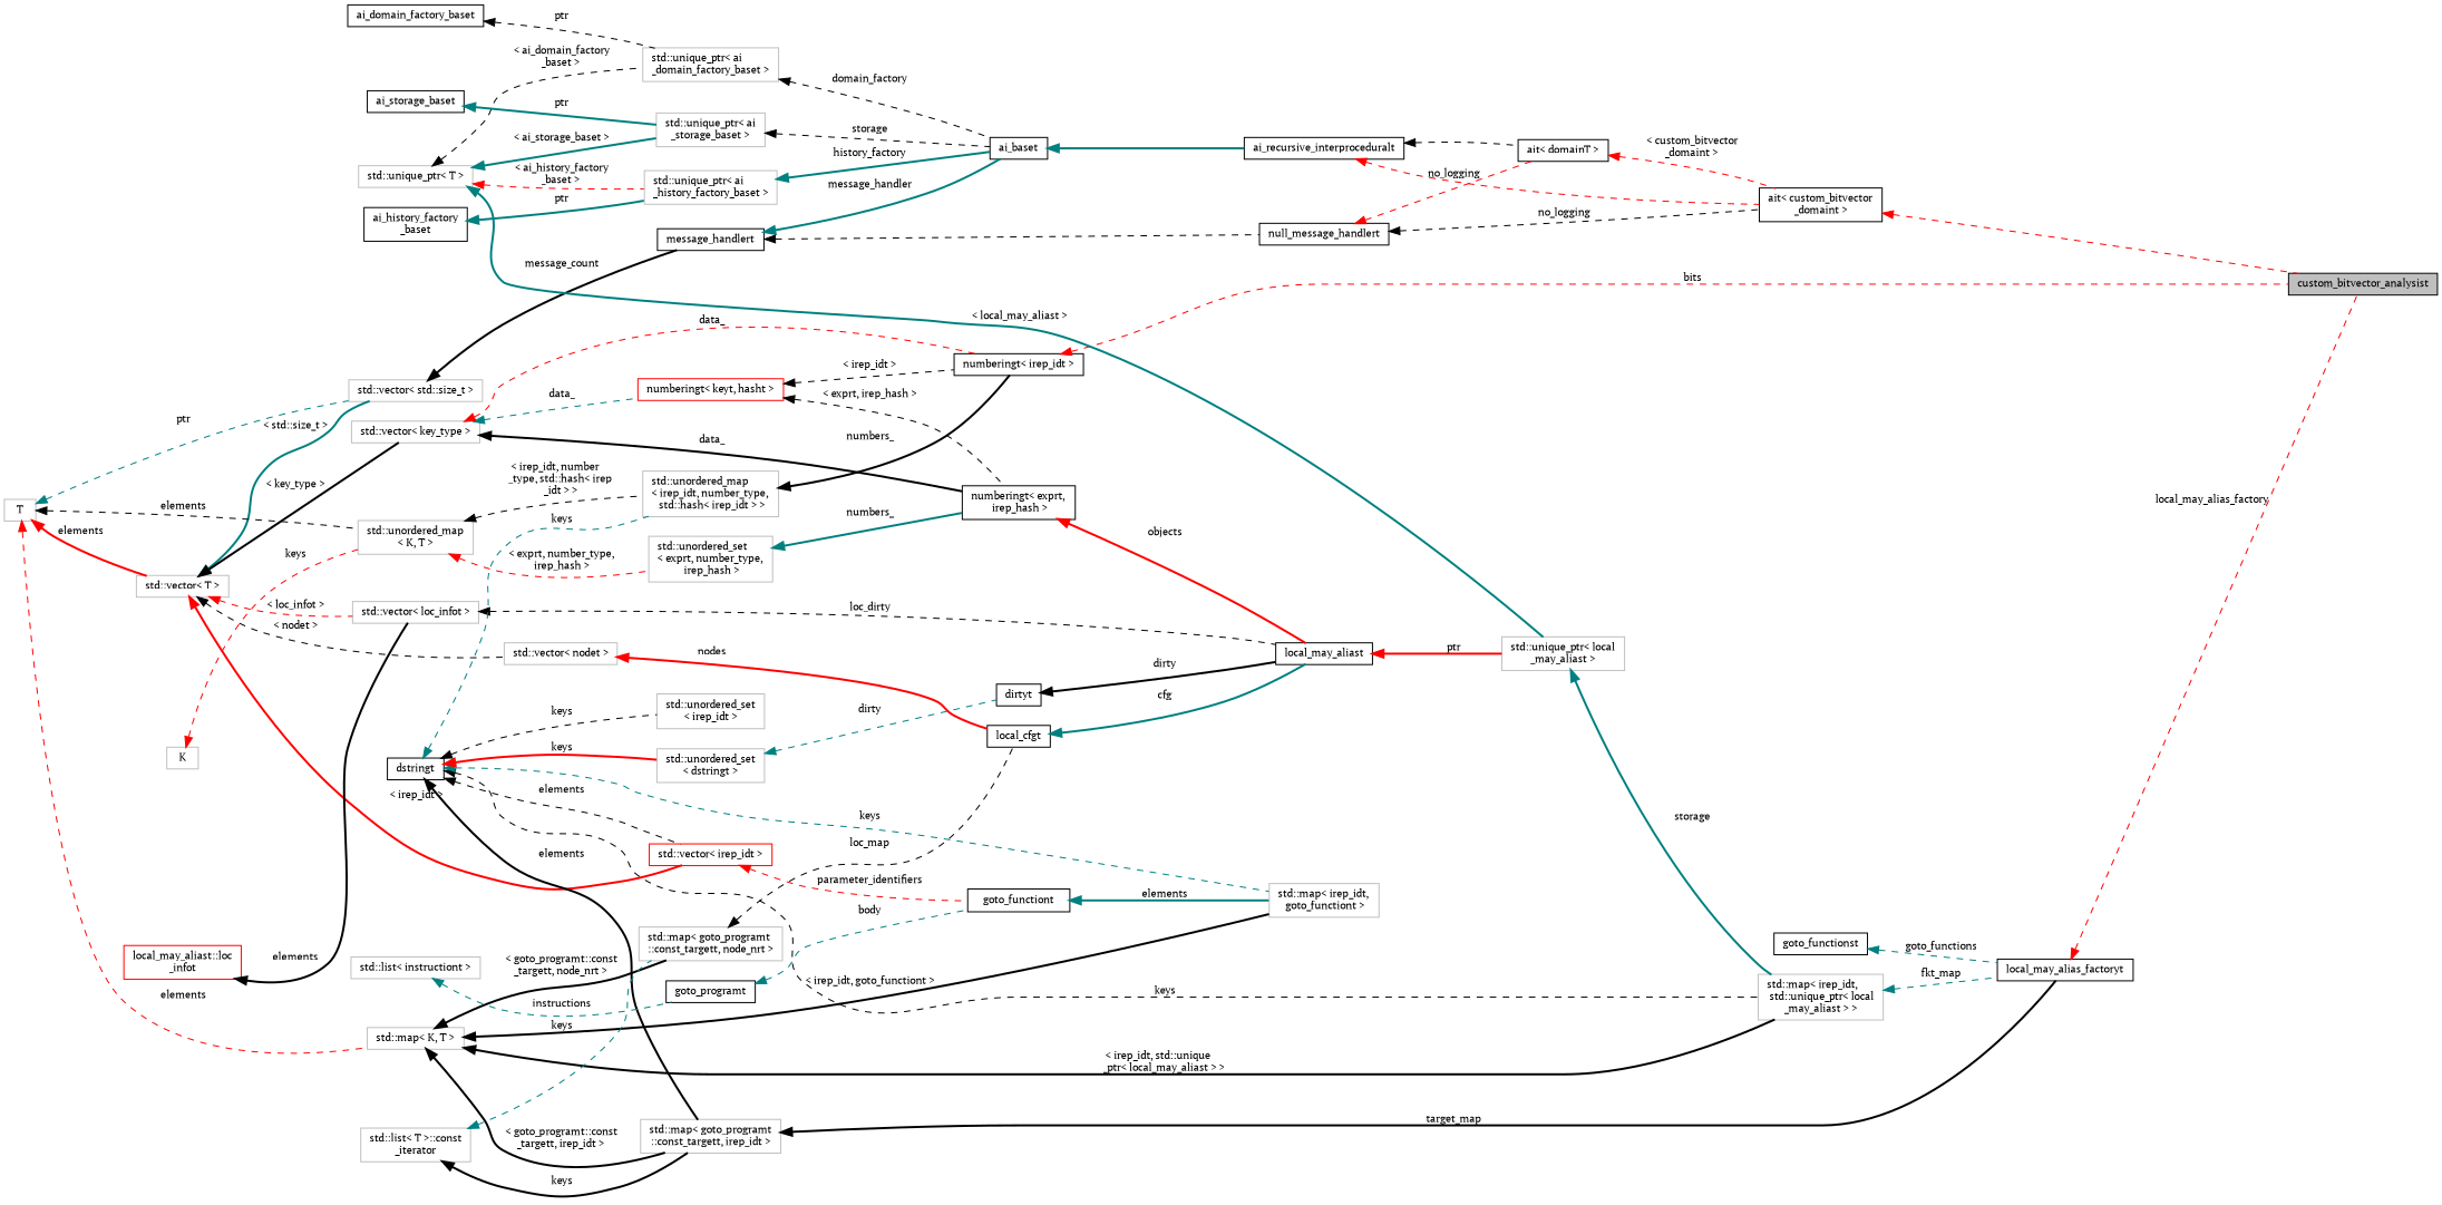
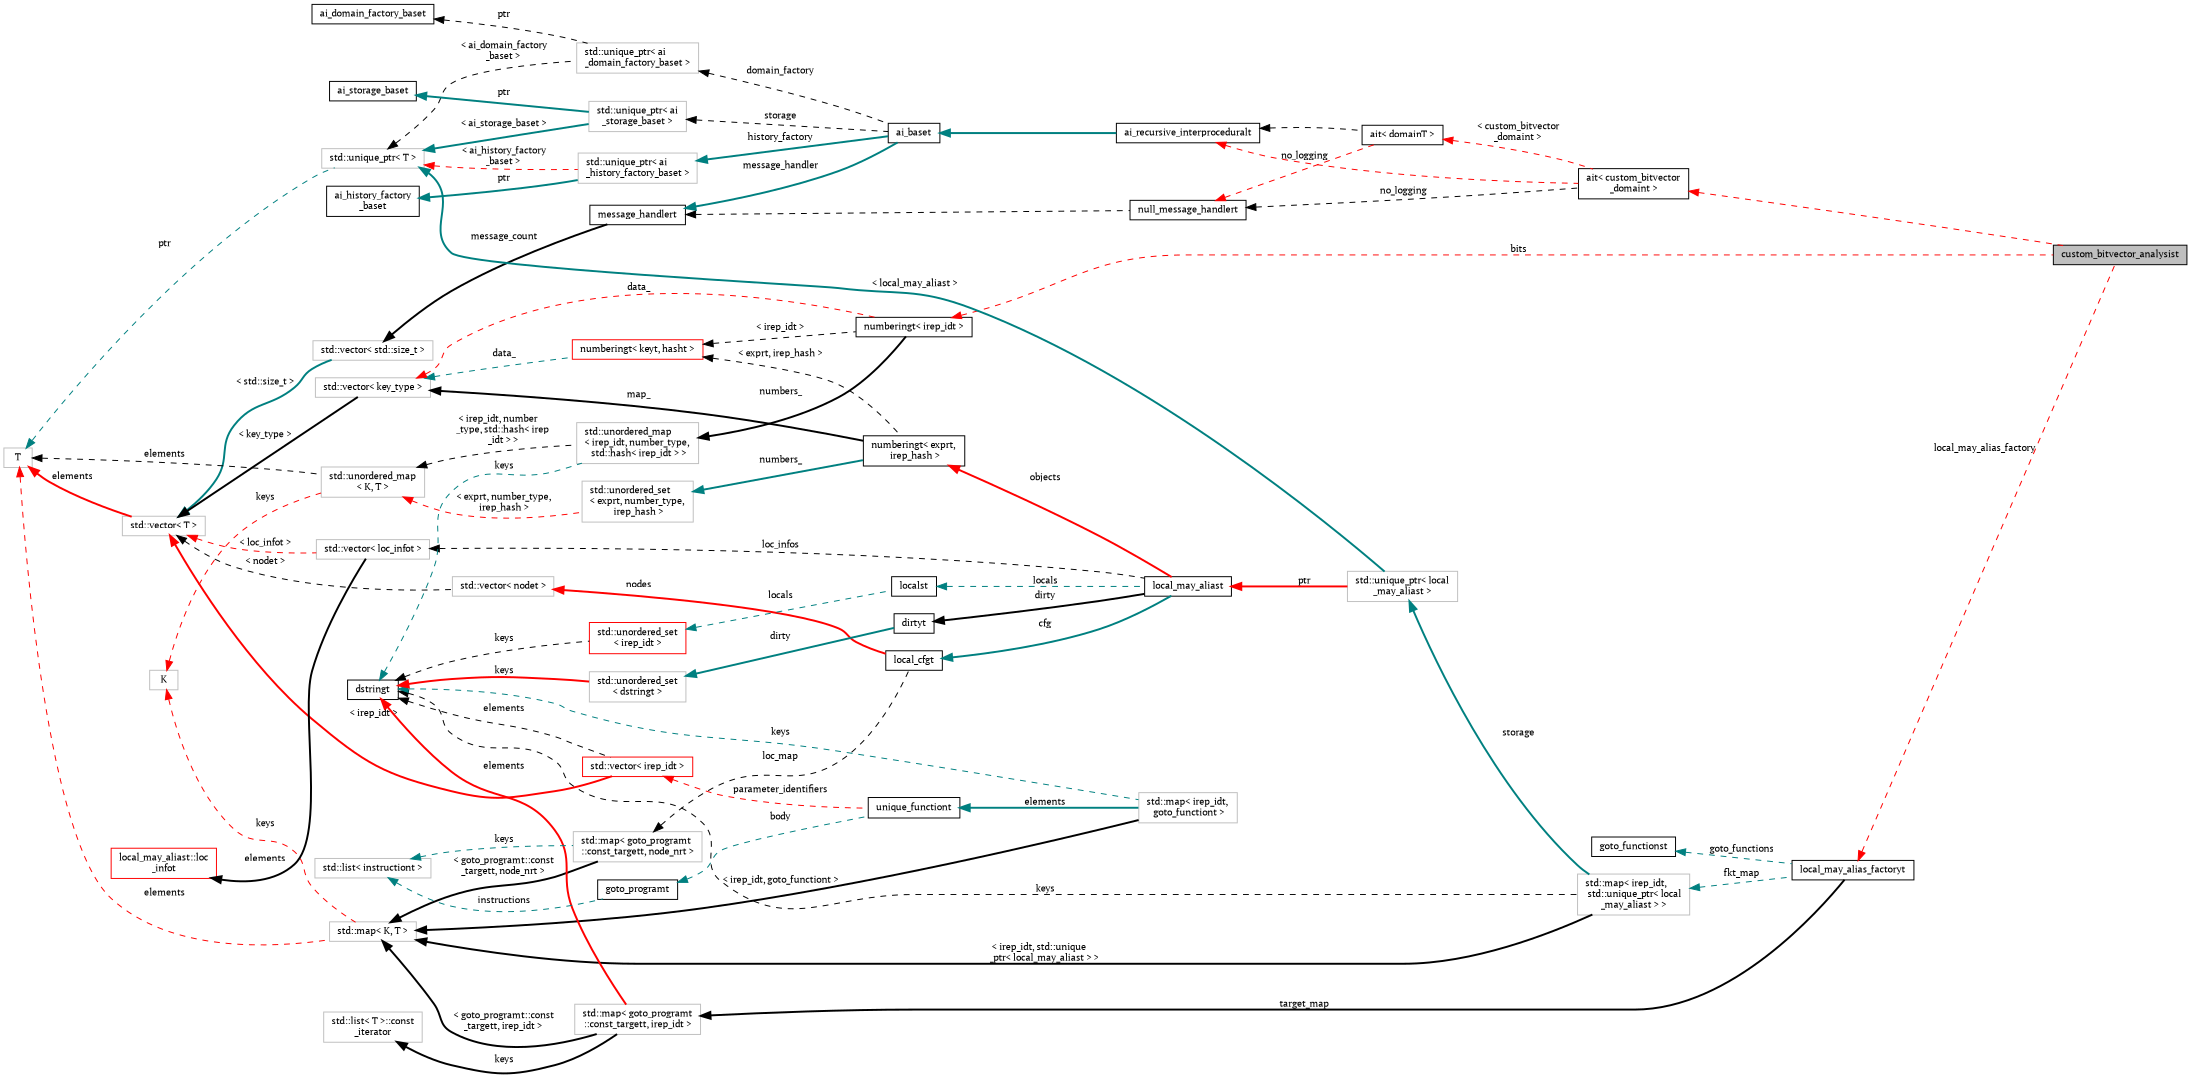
  digraph {
    fontname="PT Serif"
    rankdir=LR
    node [color=grey75 fontname="PT Serif" fontsize=10 shape=record]
    edge [color=black dir=back fontname="PT Serif" fontsize=10 labelfontname=Helvetica labelfontsize=10 style=dashed]
    n1 [color=black fillcolor=grey75 fontcolor=black height=0.2 label=custom_bitvector_analysist style=filled width=0.4]
    n2 [color=black height=0.2 label="ait\< custom_bitvector\l_domaint \>" width=0.4]
    n3 [color=black height=0.2 label=ai_recursive_interproceduralt width=0.4]
    n4 [color=black height=0.2 label="ait\< domainT \>" width=0.4]
    n5 [color=black height=0.2 label=ai_baset width=0.4]
    n6 [color=black height=0.2 label=message_handlert width=0.4]
    n7 [color=black height=0.2 label=null_message_handlert width=0.4]
    n8 [height=0.2 label="std::vector\< std::size_t \>" width=0.4]
    n9 [height=0.2 label="std::vector\< T \>" width=0.4]
    n10 [height=0.2 label="std::vector\< loc_infot \>" width=0.4]
    n11 [height=0.2 label="std::vector\< nodet \>" width=0.4]
    n12 [height=0.2 label="std::vector\< key_type \>" width=0.4]
    n13 [color=red height=0.2 label="std::vector\< irep_idt \>" width=0.4]
    n14 [color=black height=0.2 label=local_may_aliast width=0.4]
    n15 [color=black height=0.2 label=local_cfgt width=0.4]
    n16 [color=black height=0.2 label="numberingt\< exprt,\l irep_hash \>" width=0.4]
    n17 [color=red height=0.2 label="numberingt\< keyt, hasht \>" width=0.4]
    n18 [color=black height=0.2 label="numberingt\< irep_idt \>" width=0.4]
-   n19 [color=black height=0.2 label=goto_functiont width=0.4]
+   n19 [color=black height=0.2 label=unique_functiont width=0.4]
    n20 [height=0.2 label=T width=0.4]
    n21 [height=0.2 label="std::unique_ptr\< T \>" width=0.4]
    n22 [height=0.2 label="std::map\< K, T \>" width=0.4]
    n23 [height=0.2 label="std::unordered_map\l\< K, T \>" width=0.4]
    n24 [height=0.2 label="std::unique_ptr\< ai\l_domain_factory_baset \>" width=0.4]
    n25 [height=0.2 label="std::unique_ptr\< ai\l_storage_baset \>" width=0.4]
    n26 [height=0.2 label="std::unique_ptr\< ai\l_history_factory_baset \>" width=0.4]
    n27 [height=0.2 label="std::unique_ptr\< local\l_may_aliast \>" width=0.4]
    n28 [height=0.2 label="std::map\< goto_programt\l::const_targett, irep_idt \>" width=0.4]
    n29 [height=0.2 label="std::map\< irep_idt,\l std::unique_ptr\< local\l_may_aliast \> \>" width=0.4]
    n30 [height=0.2 label="std::map\< irep_idt,\l goto_functiont \>" width=0.4]
    n31 [height=0.2 label="std::map\< goto_programt\l::const_targett, node_nrt \>" width=0.4]
    n32 [height=0.2 label="std::unordered_map\l\< irep_idt, number_type,\l std::hash\< irep_idt \> \>" width=0.4]
    n33 [height=0.2 label="std::unordered_set\l\< exprt, number_type,\l irep_hash \>" width=0.4]
    n34 [color=black height=0.2 label=ai_domain_factory_baset width=0.4]
    n35 [color=black height=0.2 label=ai_storage_baset width=0.4]
    n36 [color=black height=0.2 label="ai_history_factory\l_baset" width=0.4]
    n37 [color=black height=0.2 label=local_may_alias_factoryt width=0.4]
    n38 [color=black height=0.2 label=dstringt width=0.4]
    n39 [height=0.2 label="std::unordered_set\l\< dstringt \>" width=0.4]
-   n40 [height=0.2 label="std::unordered_set\l\< irep_idt \>" width=0.4]
+   n40 [color=red height=0.2 label="std::unordered_set\l\< irep_idt \>" width=0.4]
    n41 [color=black height=0.2 label=dirtyt width=0.4]
+   n42 [color=black height=0.2 label=localst width=0.4]
    n43 [height=0.2 label="std::list\< T \>::const\l_iterator" width=0.4]
    n44 [height=0.2 label=K width=0.4]
    n45 [color=red height=0.2 label="local_may_aliast::loc\l_infot" width=0.4]
    n46 [color=black height=0.2 label=goto_functionst width=0.4]
    n47 [color=black height=0.2 label=goto_programt width=0.4]
    n48 [height=0.2 label="std::list\< instructiont \>" width=0.4]
    n2 -> n1 [color=red]
    n3 -> n2 [color=red]
    n3 -> n4
    n4 -> n2 [color=red label=" \< custom_bitvector\l_domaint \>"]
    n5 -> n3 [color=teal style=bold]
    n6 -> n5 [color=teal label=" message_handler" style=bold]
    n6 -> n7
    n7 -> n2 [label=" no_logging"]
    n7 -> n4 [color=red label=" no_logging"]
    n8 -> n6 [label=" message_count" style=bold]
    n9 -> n8 [color=teal label=" \< std::size_t \>" style=bold]
    n9 -> n10 [color=red label=" \< loc_infot \>"]
    n9 -> n11 [label=" \< nodet \>"]
    n9 -> n12 [label=" \< key_type \>" style=bold]
    n9 -> n13 [color=red label=" \< irep_idt \>" style=bold]
-   n10 -> n14 [label=" loc_dirty"]
+   n10 -> n14 [label=" loc_infos"]
    n11 -> n15 [color=red label=" nodes" style=bold]
-   n12 -> n16 [label=" data_" style=bold]
+   n12 -> n16 [label=" map_" style=bold]
    n12 -> n17 [color=teal label=" data_"]
    n12 -> n18 [color=red label=" data_"]
    n13 -> n19 [color=red label=" parameter_identifiers"]
    n14 -> n27 [color=red label=" ptr" style=bold]
    n15 -> n14 [color=teal label=" cfg" style=bold]
    n16 -> n14 [color=red label=" objects" style=bold]
    n17 -> n16 [label=" \< exprt, irep_hash \>"]
    n17 -> n18 [label=" \< irep_idt \>"]
    n18 -> n1 [color=red label=" bits"]
    n19 -> n30 [color=teal label=" elements" style=bold]
    n20 -> n9 [color=red label=" elements" style=bold]
-   n20 -> n8 [color=teal label=" ptr"]
+   n20 -> n21 [color=teal label=" ptr"]
    n20 -> n22 [color=red label=" elements"]
    n20 -> n23 [label=" elements"]
    n21 -> n24 [label=" \< ai_domain_factory\l_baset \>"]
    n21 -> n25 [color=teal label=" \< ai_storage_baset \>" style=bold]
    n21 -> n26 [color=red label=" \< ai_history_factory\l_baset \>"]
    n21 -> n27 [color=teal label=" \< local_may_aliast \>" style=bold]
    n22 -> n28 [label=" \< goto_programt::const\l_targett, irep_idt \>" style=bold]
    n22 -> n29 [label=" \< irep_idt, std::unique\l_ptr\< local_may_aliast \> \>" style=bold]
    n22 -> n30 [label=" \< irep_idt, goto_functiont \>" style=bold]
    n22 -> n31 [label=" \< goto_programt::const\l_targett, node_nrt \>" style=bold]
    n23 -> n32 [label=" \< irep_idt, number\l_type, std::hash\< irep\l_idt \> \>"]
    n23 -> n33 [color=red label=" \< exprt, number_type,\l irep_hash \>"]
    n24 -> n5 [label=" domain_factory"]
    n25 -> n5 [label=" storage"]
    n26 -> n5 [color=teal label=" history_factory" style=bold]
    n27 -> n29 [color=teal label=" storage" style=bold]
    n28 -> n37 [label=" target_map" style=bold]
    n29 -> n37 [color=teal label=" fkt_map"]
    n31 -> n15 [label=" loc_map"]
    n32 -> n18 [label=" numbers_" style=bold]
    n33 -> n16 [color=teal label=" numbers_" style=bold]
    n34 -> n24 [label=" ptr"]
    n35 -> n25 [color=teal label=" ptr" style=bold]
    n36 -> n26 [color=teal label=" ptr" style=bold]
    n37 -> n1 [color=red label=" local_may_alias_factory"]
    n38 -> n13 [label=" elements"]
-   n38 -> n28 [label=" elements" style=bold]
+   n38 -> n28 [color=red label=" elements" style=bold]
    n38 -> n29 [label=" keys"]
    n38 -> n30 [color=teal label=" keys"]
    n38 -> n32 [color=teal label=" keys"]
    n38 -> n39 [color=red label=" keys" style=bold]
    n38 -> n40 [label=" keys"]
-   n39 -> n41 [color=teal label=" dirty"]
+   n39 -> n41 [color=teal label=" dirty" style=bold]
+   n40 -> n42 [color=teal label=" locals"]
    n41 -> n14 [label=" dirty" style=bold]
+   n42 -> n14 [color=teal label=" locals"]
    n43 -> n28 [label=" keys" style=bold]
-   n43 -> n31 [color=teal label=" keys"]
+   n48 -> n31 [color=teal label=" keys"]
+   n44 -> n22 [color=red label=" keys"]
    n44 -> n23 [color=red label=" keys"]
    n45 -> n10 [label=" elements" style=bold]
    n46 -> n37 [color=teal label=" goto_functions"]
    n47 -> n19 [color=teal label=" body"]
    n48 -> n47 [color=teal label=" instructions"]
  }
